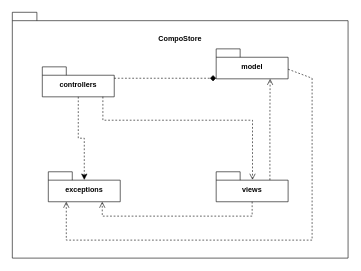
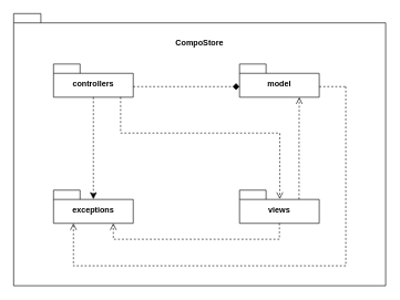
  <mxCell id="0" />
  <mxCell id="1" parent="0" />
  <mxCell id="2" value="CompoStore" style="shape=folder;fontStyle=1;spacingTop=31;tabWidth=40;tabHeight=14;tabPosition=left;html=1;whiteSpace=wrap;verticalAlign=top;" parent="1" vertex="1"><mxGeometry x="20" y="20" width="560" height="410" as="geometry" /></mxCell>
- <mxCell id="3" value="controllers" style="shape=folder;fontStyle=1;spacingTop=10;tabWidth=40;tabHeight=14;tabPosition=left;html=1;whiteSpace=wrap;" parent="1" vertex="1"><mxGeometry x="70" y="111" width="120" height="50" as="geometry" /></mxCell>
- <mxCell id="4" value="model" style="shape=folder;fontStyle=1;spacingTop=10;tabWidth=40;tabHeight=14;tabPosition=left;html=1;whiteSpace=wrap;" parent="1" vertex="1"><mxGeometry x="360" y="81" width="120" height="50" as="geometry" /></mxCell>
+ <mxCell id="3" value="controllers" style="shape=folder;fontStyle=1;spacingTop=10;tabWidth=40;tabHeight=14;tabPosition=left;html=1;whiteSpace=wrap;" parent="1" vertex="1"><mxGeometry x="80" y="96" width="120" height="50" as="geometry" /></mxCell>
+ <mxCell id="4" value="model" style="shape=folder;fontStyle=1;spacingTop=10;tabWidth=40;tabHeight=14;tabPosition=left;html=1;whiteSpace=wrap;" parent="1" vertex="1"><mxGeometry x="360" y="96" width="120" height="50" as="geometry" /></mxCell>
  <mxCell id="5" value="exceptions" style="shape=folder;fontStyle=1;spacingTop=10;tabWidth=40;tabHeight=14;tabPosition=left;html=1;whiteSpace=wrap;" parent="1" vertex="1"><mxGeometry x="80" y="286" width="120" height="50" as="geometry" /></mxCell>
  <mxCell id="6" value="views" style="shape=folder;fontStyle=1;spacingTop=10;tabWidth=40;tabHeight=14;tabPosition=left;html=1;whiteSpace=wrap;" parent="1" vertex="1"><mxGeometry x="360" y="286" width="120" height="50" as="geometry" /></mxCell>
  <mxCell id="7" value="" style="html=1;verticalAlign=bottom;endArrow=classic;dashed=1;endSize=8;edgeStyle=elbowEdgeStyle;elbow=vertical;curved=0;rounded=0;exitX=0.5;exitY=1;exitDx=0;exitDy=0;exitPerimeter=0;entryX=0.5;entryY=0.274;entryDx=0;entryDy=0;entryPerimeter=0;" parent="1" source="3" target="5" edge="1"><mxGeometry relative="1" as="geometry"><mxPoint x="330" y="210" as="sourcePoint" /><mxPoint x="250" y="210" as="targetPoint" /></mxGeometry></mxCell>
  <mxCell id="8" value="" style="html=1;verticalAlign=bottom;endArrow=open;dashed=1;endSize=8;edgeStyle=elbowEdgeStyle;elbow=vertical;curved=0;rounded=0;exitX=0.842;exitY=0.996;exitDx=0;exitDy=0;exitPerimeter=0;entryX=0.505;entryY=0.267;entryDx=0;entryDy=0;entryPerimeter=0;" parent="1" source="3" target="6" edge="1"><mxGeometry relative="1" as="geometry"><mxPoint x="250" y="120" as="sourcePoint" /><mxPoint x="250" y="274" as="targetPoint" /><Array as="points"><mxPoint x="180" y="200" /><mxPoint x="340" y="310" /><mxPoint x="310" y="180" /><mxPoint x="220" y="130" /><mxPoint x="200" y="320" /><mxPoint x="200" y="290" /><mxPoint x="220" y="290" /><mxPoint x="240" y="320" /><mxPoint x="350" y="320" /><mxPoint x="180" y="190" /></Array></mxGeometry></mxCell>
  <mxCell id="9" value="" style="html=1;verticalAlign=bottom;endArrow=diamond;dashed=1;endSize=8;edgeStyle=elbowEdgeStyle;elbow=vertical;curved=0;rounded=0;" parent="1" source="3" target="4" edge="1"><mxGeometry relative="1" as="geometry"><mxPoint x="150" y="156" as="sourcePoint" /><mxPoint x="150" y="310" as="targetPoint" /><Array as="points"><mxPoint x="290" y="130" /></Array></mxGeometry></mxCell>
  <mxCell id="10" value="" style="html=1;verticalAlign=bottom;endArrow=open;dashed=1;endSize=8;edgeStyle=elbowEdgeStyle;elbow=vertical;curved=0;rounded=0;exitX=0.747;exitY=0.276;exitDx=0;exitDy=0;exitPerimeter=0;" parent="1" source="6" target="4" edge="1"><mxGeometry relative="1" as="geometry"><mxPoint x="210" y="140" as="sourcePoint" /><mxPoint x="370" y="140" as="targetPoint" /><Array as="points"><mxPoint x="450" y="190" /><mxPoint x="460" y="220" /></Array></mxGeometry></mxCell>
  <mxCell id="11" value="" style="endArrow=none;dashed=1;html=1;rounded=0;exitX=1.001;exitY=0.68;exitDx=0;exitDy=0;exitPerimeter=0;" parent="1" source="4" edge="1"><mxGeometry width="50" height="50" relative="1" as="geometry"><mxPoint x="470" y="160" as="sourcePoint" /><mxPoint x="520" y="130" as="targetPoint" /></mxGeometry></mxCell>
  <mxCell id="12" value="" style="html=1;verticalAlign=bottom;endArrow=open;dashed=1;endSize=8;edgeStyle=elbowEdgeStyle;elbow=vertical;curved=0;rounded=0;" parent="1" target="5" edge="1"><mxGeometry relative="1" as="geometry"><mxPoint x="520" y="130" as="sourcePoint" /><mxPoint x="520" y="380" as="targetPoint" /><Array as="points"><mxPoint x="110" y="400" /><mxPoint x="280" y="410" /><mxPoint x="110" y="380" /><mxPoint x="300" y="380" /><mxPoint x="350" y="370" /><mxPoint x="360" y="400" /><mxPoint x="460" y="200" /><mxPoint x="470" y="230" /></Array></mxGeometry></mxCell>
  <mxCell id="13" value="" style="html=1;verticalAlign=bottom;endArrow=open;dashed=1;endSize=8;edgeStyle=elbowEdgeStyle;elbow=vertical;curved=0;rounded=0;" parent="1" source="6" edge="1"><mxGeometry relative="1" as="geometry"><mxPoint x="550" y="130" as="sourcePoint" /><mxPoint x="170" y="336" as="targetPoint" /><Array as="points"><mxPoint x="300" y="360" /><mxPoint x="380" y="370" /><mxPoint x="390" y="400" /><mxPoint x="490" y="200" /><mxPoint x="500" y="230" /></Array></mxGeometry></mxCell>
